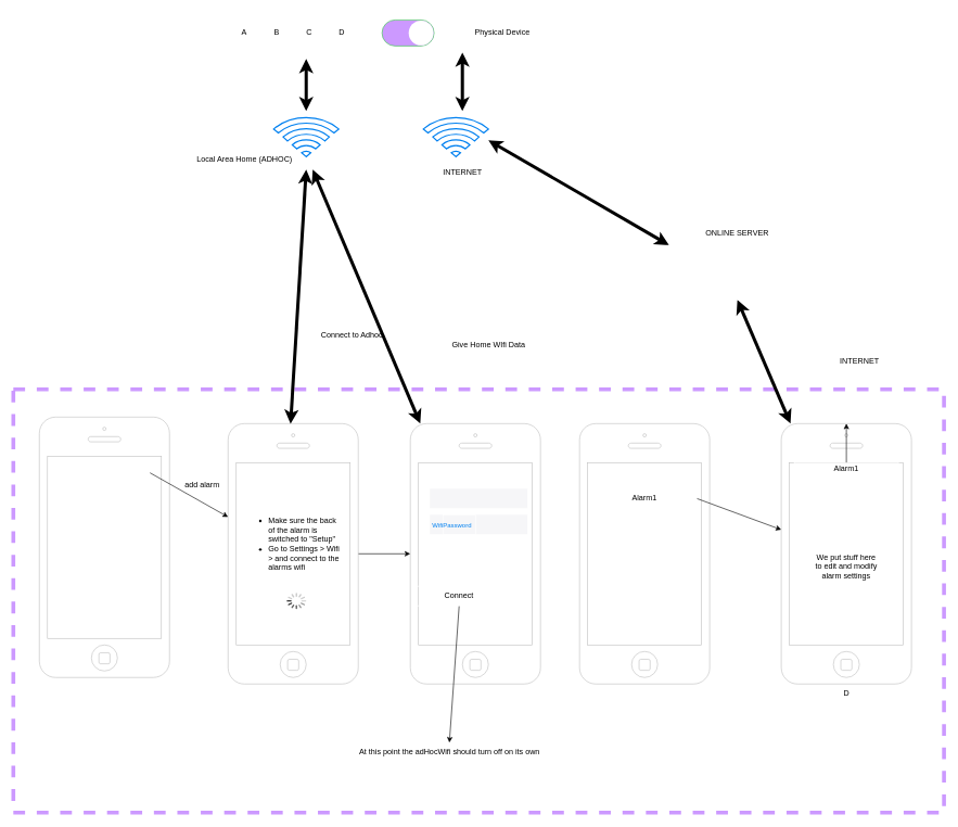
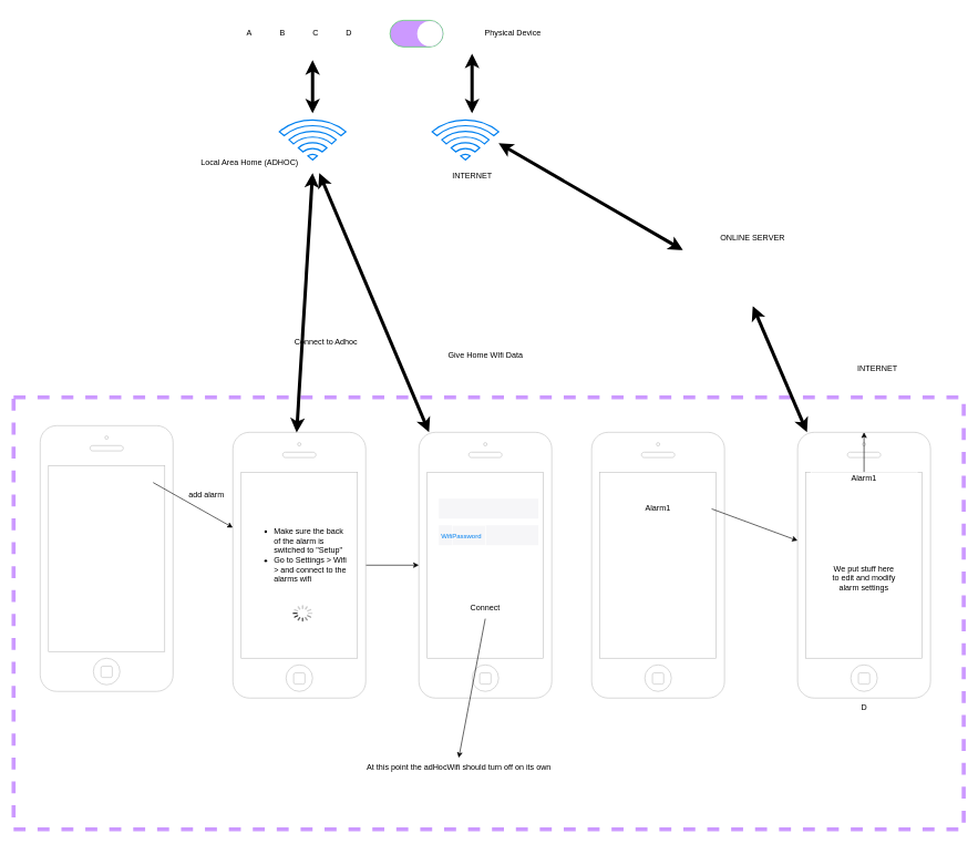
  <mxCell id="0" />
  <mxCell id="1" parent="0" />
  <mxCell id="2" value="" style="rounded=0;whiteSpace=wrap;html=1;dashed=1;strokeColor=#CC99FF;fillColor=none;gradientColor=none;strokeWidth=6;" vertex="1" parent="1"><mxGeometry x="20" y="597.5" width="1430" height="650" as="geometry" /></mxCell>
  <mxCell id="3" value="" style="html=1;verticalLabelPosition=bottom;labelBackgroundColor=#ffffff;verticalAlign=top;shadow=0;dashed=0;strokeWidth=1;shape=mxgraph.ios7.misc.iphone;strokeColor=#c0c0c0;fillColor=none;gradientColor=none;" vertex="1" parent="1"><mxGeometry x="60" y="640" width="200" height="400" as="geometry" /></mxCell>
  <mxCell id="4" value="&lt;ul style=&quot;&quot;&gt;&lt;li&gt;Make sure the back of the alarm is switched to &quot;Setup&quot;&lt;/li&gt;&lt;li&gt;Go to Settings &amp;gt; Wifi &amp;gt; and connect to the alarms wifi&lt;/li&gt;&lt;/ul&gt;" style="rounded=0;whiteSpace=wrap;html=1;strokeColor=#FFFFFF;strokeWidth=1;fillColor=none;gradientColor=none;align=left;" vertex="1" parent="1"><mxGeometry x="370" y="730" width="160" height="210" as="geometry" /></mxCell>
  <mxCell id="5" style="edgeStyle=none;html=1;" edge="1" parent="1" source="6" target="8"><mxGeometry relative="1" as="geometry" /></mxCell>
  <mxCell id="6" value="" style="shape=cross;whiteSpace=wrap;html=1;strokeColor=#FFFFFF;strokeWidth=1;fillColor=none;gradientColor=none;" vertex="1" parent="1"><mxGeometry x="210" y="710" width="20" height="20" as="geometry" /></mxCell>
  <mxCell id="7" style="edgeStyle=none;html=1;" edge="1" parent="1" source="8" target="10"><mxGeometry relative="1" as="geometry" /></mxCell>
  <mxCell id="8" value="" style="html=1;verticalLabelPosition=bottom;labelBackgroundColor=#ffffff;verticalAlign=top;shadow=0;dashed=0;strokeWidth=1;shape=mxgraph.ios7.misc.iphone;strokeColor=#c0c0c0;fillColor=none;gradientColor=none;align=center;" vertex="1" parent="1"><mxGeometry x="350" y="650" width="200" height="400" as="geometry" /></mxCell>
  <mxCell id="9" value="" style="html=1;verticalLabelPosition=bottom;labelBackgroundColor=#ffffff;verticalAlign=top;shadow=0;dashed=0;strokeWidth=2;shape=mxgraph.ios7.misc.loading_circle;strokeColor=#FFFFFF;fillColor=none;gradientColor=none;" vertex="1" parent="1"><mxGeometry x="440" y="910" width="30" height="25" as="geometry" /></mxCell>
  <mxCell id="10" value="" style="html=1;verticalLabelPosition=bottom;labelBackgroundColor=#ffffff;verticalAlign=top;shadow=0;dashed=0;strokeWidth=1;shape=mxgraph.ios7.misc.iphone;strokeColor=#c0c0c0;fillColor=none;gradientColor=none;align=center;" vertex="1" parent="1"><mxGeometry x="630" y="650" width="200" height="400" as="geometry" /></mxCell>
  <mxCell id="11" value="" style="shape=rect;fillColor=#F6F6F8;strokeColor=none;strokeWidth=1;" vertex="1" parent="1"><mxGeometry x="660" y="750" width="150" height="30" as="geometry" /></mxCell>
  <mxCell id="12" value="" style="shape=rect;fillColor=#F6F6F8;strokeColor=none;strokeWidth=1;" vertex="1" parent="1"><mxGeometry x="660" y="790" width="150" height="30" as="geometry" /></mxCell>
  <mxCell id="13" value="WifiPassword" style="text;fontColor=#0080f0;fontSize=10;verticalAlign=middle;align=right;spacingTop=2;spacingRight=4;strokeColor=#FFFFFF;strokeWidth=1;fillColor=none;gradientColor=none;" vertex="1" parent="12"><mxGeometry x="20" width="50.305" height="30" as="geometry" /></mxCell>
  <mxCell id="14" style="edgeStyle=none;html=1;exitX=0.5;exitY=1;exitDx=0;exitDy=0;" edge="1" parent="1" source="15"><mxGeometry relative="1" as="geometry"><mxPoint x="690" y="1140" as="targetPoint" /></mxGeometry></mxCell>
- <mxCell id="15" value="Connect" style="rounded=1;whiteSpace=wrap;html=1;strokeColor=#FFFFFF;strokeWidth=1;fillColor=none;gradientColor=none;" vertex="1" parent="1"><mxGeometry x="635" y="900" width="140" height="30" as="geometry" /></mxCell>
+ <mxCell id="15" value="Connect" style="rounded=1;whiteSpace=wrap;html=1;strokeColor=#FFFFFF;strokeWidth=1;fillColor=none;gradientColor=none;" vertex="1" parent="1"><mxGeometry x="660" y="900" width="140" height="30" as="geometry" /></mxCell>
  <mxCell id="16" value="" style="html=1;verticalLabelPosition=bottom;labelBackgroundColor=#ffffff;verticalAlign=top;shadow=0;dashed=0;strokeWidth=1;shape=mxgraph.ios7.misc.iphone;strokeColor=#c0c0c0;fillColor=none;gradientColor=none;" vertex="1" parent="1"><mxGeometry x="890" y="650" width="200" height="400" as="geometry" /></mxCell>
  <mxCell id="17" style="edgeStyle=none;html=1;exitX=1;exitY=0.5;exitDx=0;exitDy=0;" edge="1" parent="1" source="18" target="22"><mxGeometry relative="1" as="geometry" /></mxCell>
  <mxCell id="18" value="Alarm1" style="rounded=0;whiteSpace=wrap;html=1;strokeColor=#FFFFFF;strokeWidth=1;fillColor=none;gradientColor=none;" vertex="1" parent="1"><mxGeometry x="910" y="750" width="160" height="30" as="geometry" /></mxCell>
  <mxCell id="19" value="" style="shape=cross;whiteSpace=wrap;html=1;strokeColor=#FFFFFF;strokeWidth=1;fillColor=none;gradientColor=none;" vertex="1" parent="1"><mxGeometry x="1040" y="720" width="20" height="20" as="geometry" /></mxCell>
  <mxCell id="20" value="add alarm" style="text;html=1;align=center;verticalAlign=middle;resizable=0;points=[];autosize=1;strokeColor=none;fillColor=none;" vertex="1" parent="1"><mxGeometry x="270" y="730" width="80" height="30" as="geometry" /></mxCell>
  <mxCell id="21" style="edgeStyle=none;html=1;entryX=0.5;entryY=1;entryDx=0;entryDy=0;entryPerimeter=0;horizontal=1;startArrow=classic;startFill=1;strokeWidth=5;" edge="1" parent="1" source="22" target="35"><mxGeometry relative="1" as="geometry" /></mxCell>
  <mxCell id="22" value="D" style="html=1;verticalLabelPosition=bottom;labelBackgroundColor=#ffffff;verticalAlign=top;shadow=0;dashed=0;strokeWidth=1;shape=mxgraph.ios7.misc.iphone;strokeColor=#c0c0c0;fillColor=none;gradientColor=none;" vertex="1" parent="1"><mxGeometry x="1200" y="650" width="200" height="400" as="geometry" /></mxCell>
  <mxCell id="23" style="edgeStyle=none;html=1;" edge="1" parent="1" source="24" target="22"><mxGeometry relative="1" as="geometry" /></mxCell>
  <mxCell id="24" value="Alarm1" style="rounded=0;whiteSpace=wrap;html=1;strokeColor=#FFFFFF;strokeWidth=1;fillColor=none;gradientColor=none;" vertex="1" parent="1"><mxGeometry x="1220" y="710" width="160" height="20" as="geometry" /></mxCell>
  <mxCell id="25" value="We put stuff here to edit and modify alarm settings" style="text;html=1;strokeColor=none;fillColor=none;align=center;verticalAlign=middle;whiteSpace=wrap;rounded=0;strokeWidth=1;" vertex="1" parent="1"><mxGeometry x="1250" y="830" width="100" height="80" as="geometry" /></mxCell>
  <mxCell id="26" value="At this point the adHocWifi should turn off on its own" style="text;html=1;align=center;verticalAlign=middle;resizable=0;points=[];autosize=1;strokeColor=none;fillColor=none;" vertex="1" parent="1"><mxGeometry x="540" y="1140" width="300" height="30" as="geometry" /></mxCell>
  <mxCell id="27" style="edgeStyle=none;html=1;strokeWidth=5;startArrow=classic;startFill=1;" edge="1" parent="1"><mxGeometry relative="1" as="geometry"><mxPoint x="470" y="90" as="sourcePoint" /><mxPoint x="470" y="170" as="targetPoint" /></mxGeometry></mxCell>
  <mxCell id="28" value="&amp;nbsp; &amp;nbsp; &amp;nbsp; &amp;nbsp; &amp;nbsp; &amp;nbsp; &amp;nbsp; &amp;nbsp; &amp;nbsp; &amp;nbsp; &amp;nbsp; &amp;nbsp; &amp;nbsp; &amp;nbsp; &amp;nbsp; &amp;nbsp; &amp;nbsp; &amp;nbsp; &amp;nbsp; &amp;nbsp; &amp;nbsp; &amp;nbsp; &amp;nbsp; &amp;nbsp; &amp;nbsp; &amp;nbsp; &amp;nbsp; &amp;nbsp; &amp;nbsp; &amp;nbsp; &amp;nbsp; &amp;nbsp; &amp;nbsp; &amp;nbsp; &amp;nbsp; &amp;nbsp; &amp;nbsp; &amp;nbsp; &amp;nbsp; &amp;nbsp; &amp;nbsp; &amp;nbsp; &amp;nbsp; &amp;nbsp; &amp;nbsp; &amp;nbsp; &amp;nbsp; &amp;nbsp; &amp;nbsp; &amp;nbsp; &amp;nbsp; &amp;nbsp; &amp;nbsp; &amp;nbsp; &amp;nbsp;Physical Device" style="rounded=0;whiteSpace=wrap;html=1;strokeColor=#FFFFFF;strokeWidth=1;fillColor=none;gradientColor=none;" vertex="1" parent="1"><mxGeometry x="340" y="20" width="500" height="60" as="geometry" /></mxCell>
  <mxCell id="29" value="A" style="ellipse;whiteSpace=wrap;html=1;strokeColor=#FFFFFF;strokeWidth=1;fillColor=none;gradientColor=none;" vertex="1" parent="1"><mxGeometry x="355" y="30" width="40" height="40" as="geometry" /></mxCell>
  <mxCell id="30" value="B" style="ellipse;whiteSpace=wrap;html=1;strokeColor=#FFFFFF;strokeWidth=1;fillColor=none;gradientColor=none;" vertex="1" parent="1"><mxGeometry x="405" y="30" width="40" height="40" as="geometry" /></mxCell>
  <mxCell id="31" value="C" style="ellipse;whiteSpace=wrap;html=1;strokeColor=#FFFFFF;strokeWidth=1;fillColor=none;gradientColor=none;" vertex="1" parent="1"><mxGeometry x="455" y="30" width="40" height="40" as="geometry" /></mxCell>
  <mxCell id="32" value="D" style="ellipse;whiteSpace=wrap;html=1;strokeColor=#FFFFFF;strokeWidth=1;fillColor=none;gradientColor=none;" vertex="1" parent="1"><mxGeometry x="505" y="30" width="40" height="40" as="geometry" /></mxCell>
- <mxCell id="33" value="Connect to Adhoc" style="text;html=1;align=center;verticalAlign=middle;resizable=0;points=[];autosize=1;strokeColor=none;fillColor=none;" vertex="1" parent="1"><mxGeometry x="480" y="500" width="120" height="30" as="geometry" /></mxCell>
- <mxCell id="34" value="Give Home WIfi Data" style="text;html=1;align=center;verticalAlign=middle;resizable=0;points=[];autosize=1;strokeColor=none;fillColor=none;" vertex="1" parent="1"><mxGeometry x="680" y="515" width="140" height="30" as="geometry" /></mxCell>
+ <mxCell id="33" value="Connect to Adhoc" style="text;html=1;align=center;verticalAlign=middle;resizable=0;points=[];autosize=1;strokeColor=none;fillColor=none;" vertex="1" parent="1"><mxGeometry x="430" y="500" width="120" height="30" as="geometry" /></mxCell>
+ <mxCell id="34" value="Give Home WIfi Data" style="text;html=1;align=center;verticalAlign=middle;resizable=0;points=[];autosize=1;strokeColor=none;fillColor=none;" vertex="1" parent="1"><mxGeometry x="660" y="520" width="140" height="30" as="geometry" /></mxCell>
  <mxCell id="35" value="ONLINE SERVER" style="shape=cylinder3;whiteSpace=wrap;html=1;boundedLbl=1;backgroundOutline=1;size=15;strokeColor=#FFFFFF;strokeWidth=1;fillColor=none;gradientColor=none;" vertex="1" parent="1"><mxGeometry x="1030" y="230" width="205" height="230" as="geometry" /></mxCell>
  <mxCell id="36" value="INTERNET" style="text;html=1;align=center;verticalAlign=middle;resizable=0;points=[];autosize=1;strokeColor=none;fillColor=none;" vertex="1" parent="1"><mxGeometry x="670" y="250" width="80" height="30" as="geometry" /></mxCell>
  <mxCell id="37" value="INTERNET" style="text;html=1;align=center;verticalAlign=middle;resizable=0;points=[];autosize=1;strokeColor=none;fillColor=none;" vertex="1" parent="1"><mxGeometry x="1280" y="540" width="80" height="30" as="geometry" /></mxCell>
  <mxCell id="38" style="edgeStyle=none;html=1;entryX=1;entryY=0.583;entryDx=0;entryDy=0;entryPerimeter=0;horizontal=1;startArrow=classic;startFill=1;exitX=-0.013;exitY=0.634;exitDx=0;exitDy=0;exitPerimeter=0;strokeWidth=5;" edge="1" parent="1" source="35" target="40"><mxGeometry relative="1" as="geometry"><mxPoint x="878.269" y="550" as="sourcePoint" /><mxPoint x="860" y="360" as="targetPoint" /></mxGeometry></mxCell>
  <mxCell id="39" value="" style="html=1;verticalLabelPosition=bottom;align=center;labelBackgroundColor=#ffffff;verticalAlign=top;strokeWidth=2;strokeColor=#0080F0;shadow=0;dashed=0;shape=mxgraph.ios7.icons.wifi;pointerEvents=1;fillColor=none;gradientColor=none;" vertex="1" parent="1"><mxGeometry x="420" y="180" width="100" height="60" as="geometry" /></mxCell>
  <mxCell id="40" value="" style="html=1;verticalLabelPosition=bottom;align=center;labelBackgroundColor=#ffffff;verticalAlign=top;strokeWidth=2;strokeColor=#0080F0;shadow=0;dashed=0;shape=mxgraph.ios7.icons.wifi;pointerEvents=1;fillColor=none;gradientColor=none;" vertex="1" parent="1"><mxGeometry x="650" y="180" width="100" height="60" as="geometry" /></mxCell>
  <mxCell id="41" style="edgeStyle=none;html=1;horizontal=1;startArrow=classic;startFill=1;strokeWidth=5;" edge="1" parent="1"><mxGeometry relative="1" as="geometry"><mxPoint x="710" y="80" as="sourcePoint" /><mxPoint x="710" y="170" as="targetPoint" /></mxGeometry></mxCell>
  <mxCell id="42" style="edgeStyle=none;html=1;horizontal=1;startArrow=classic;startFill=1;strokeWidth=5;" edge="1" parent="1" source="10"><mxGeometry relative="1" as="geometry"><mxPoint x="745" y="340" as="sourcePoint" /><mxPoint x="480" y="260" as="targetPoint" /></mxGeometry></mxCell>
  <mxCell id="43" style="edgeStyle=none;html=1;horizontal=1;startArrow=classic;startFill=1;strokeWidth=5;exitX=0.48;exitY=0.001;exitDx=0;exitDy=0;exitPerimeter=0;" edge="1" parent="1" source="8"><mxGeometry relative="1" as="geometry"><mxPoint x="653.333" y="660" as="sourcePoint" /><mxPoint x="470" y="260" as="targetPoint" /></mxGeometry></mxCell>
  <mxCell id="44" value="" style="html=1;verticalLabelPosition=bottom;labelBackgroundColor=#ffffff;verticalAlign=top;shadow=0;dashed=0;strokeWidth=1;shape=mxgraph.ios7ui.onOffButton;buttonState=on;strokeColor=#38D145;strokeColor2=#aaaaaa;fillColor=#CC99FF;fillColor2=#ffffff;" vertex="1" parent="1"><mxGeometry x="586.5" y="30" width="53.5" height="40" as="geometry" /></mxCell>
  <mxCell id="45" value="Local Area Home (ADHOC)" style="text;html=1;align=center;verticalAlign=middle;resizable=0;points=[];autosize=1;strokeColor=none;fillColor=none;" vertex="1" parent="1"><mxGeometry x="295" y="230" width="160" height="30" as="geometry" /></mxCell>
